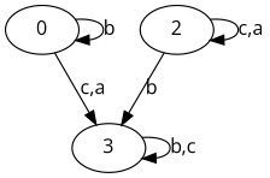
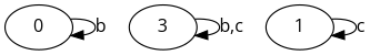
  digraph {
    d2tdocpreamble="\usetikzlibrary{automata}"
    d2tfigpreamble="\tikzstyle{every state}= [ draw=blue!50,very thick,fill=blue!20]  \tikzstyle{auto}= [fill=white]"
    fontname="Open Sans"
    ranksep=0.5
    node [fontname="Open Sans" style=state]
    edge [fontname="Open Sans" lblstyle=auto topath="loop above"]
    n1 [label=0 style="state, accepting"]
    n2 [label=3 style="state, initial"]
-   n4 [label=2]
+   n3 [label=1]
    n1 -> n1 [label=b]
-   n1 -> n2 [label="c,a" topath="bend right"]
    n2 -> n2 [label="b,c"]
-   n4 -> n2 [label=b topath="bend right"]
-   n4 -> n4 [label="c,a"]
+   n3 -> n3 [label=c]
  }
